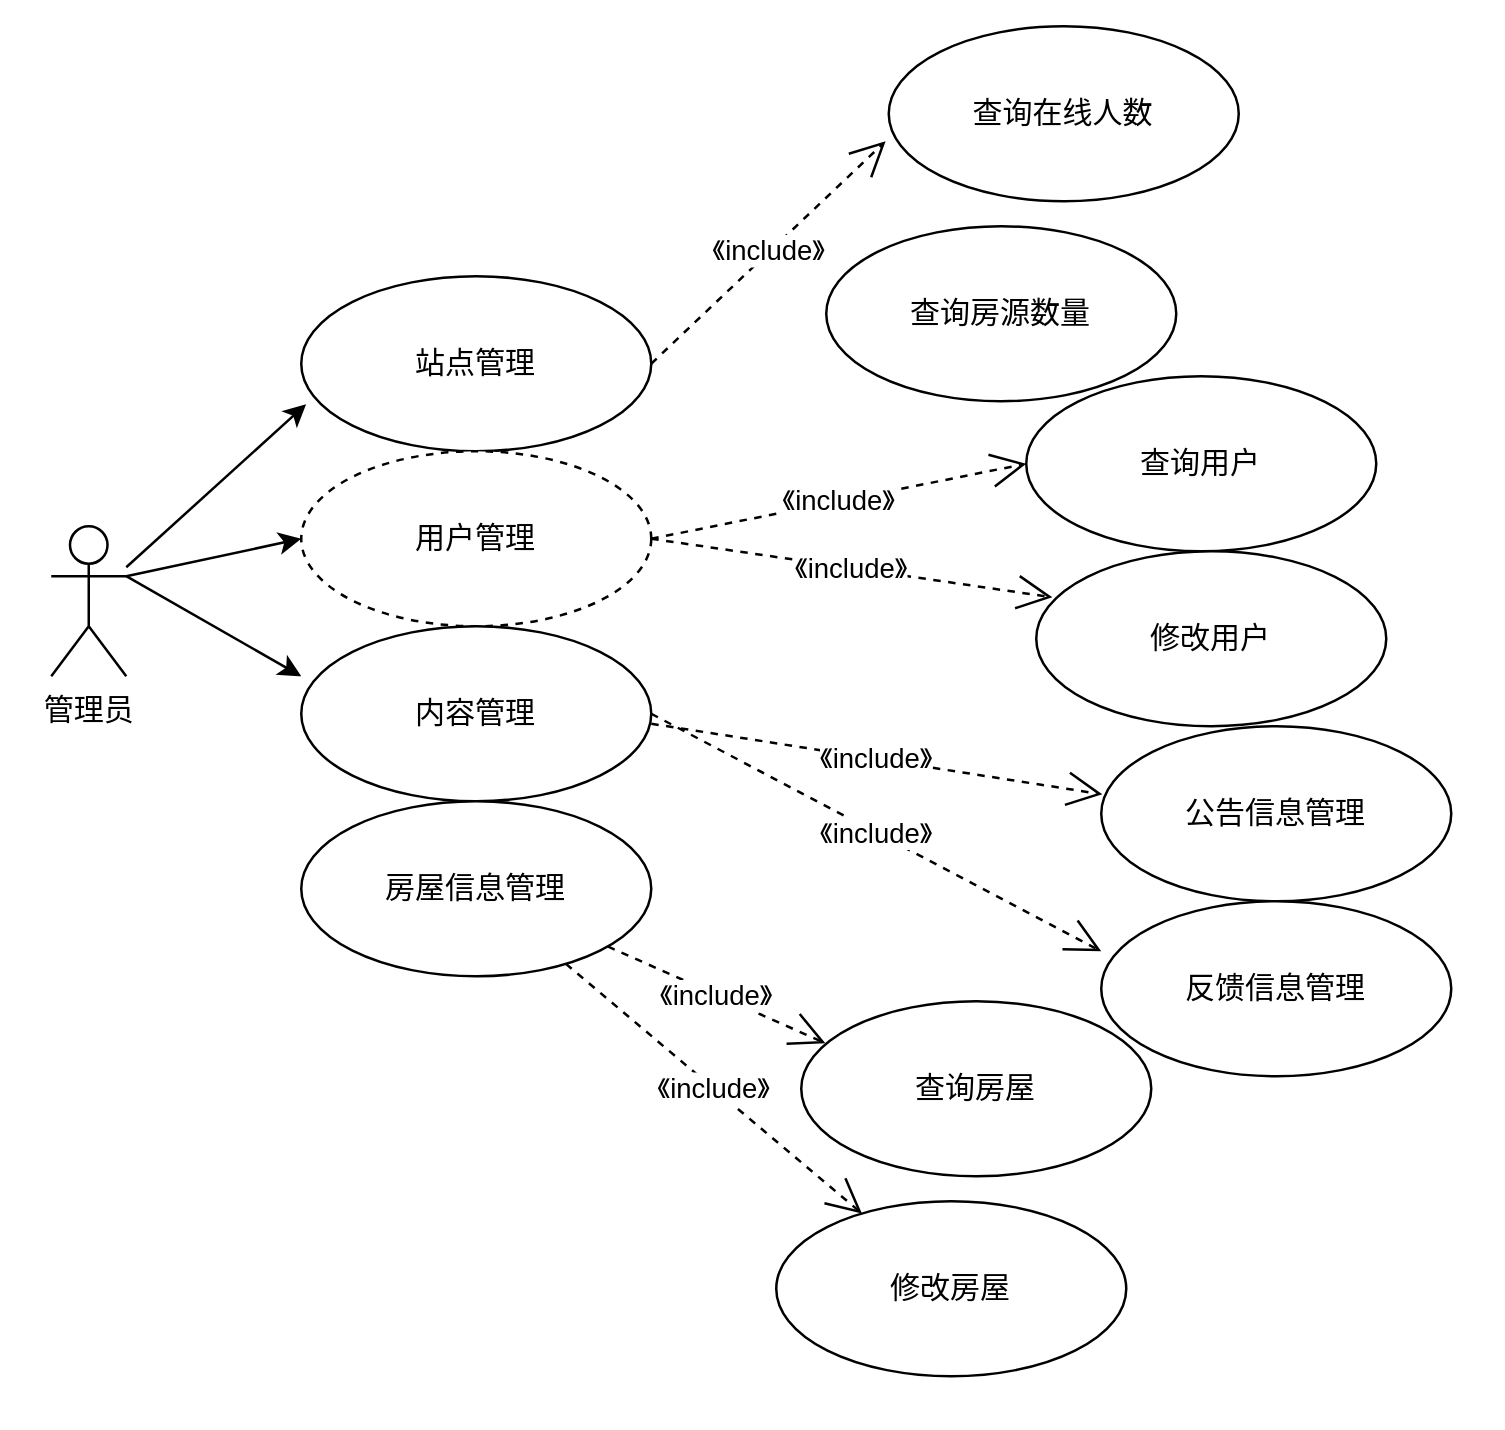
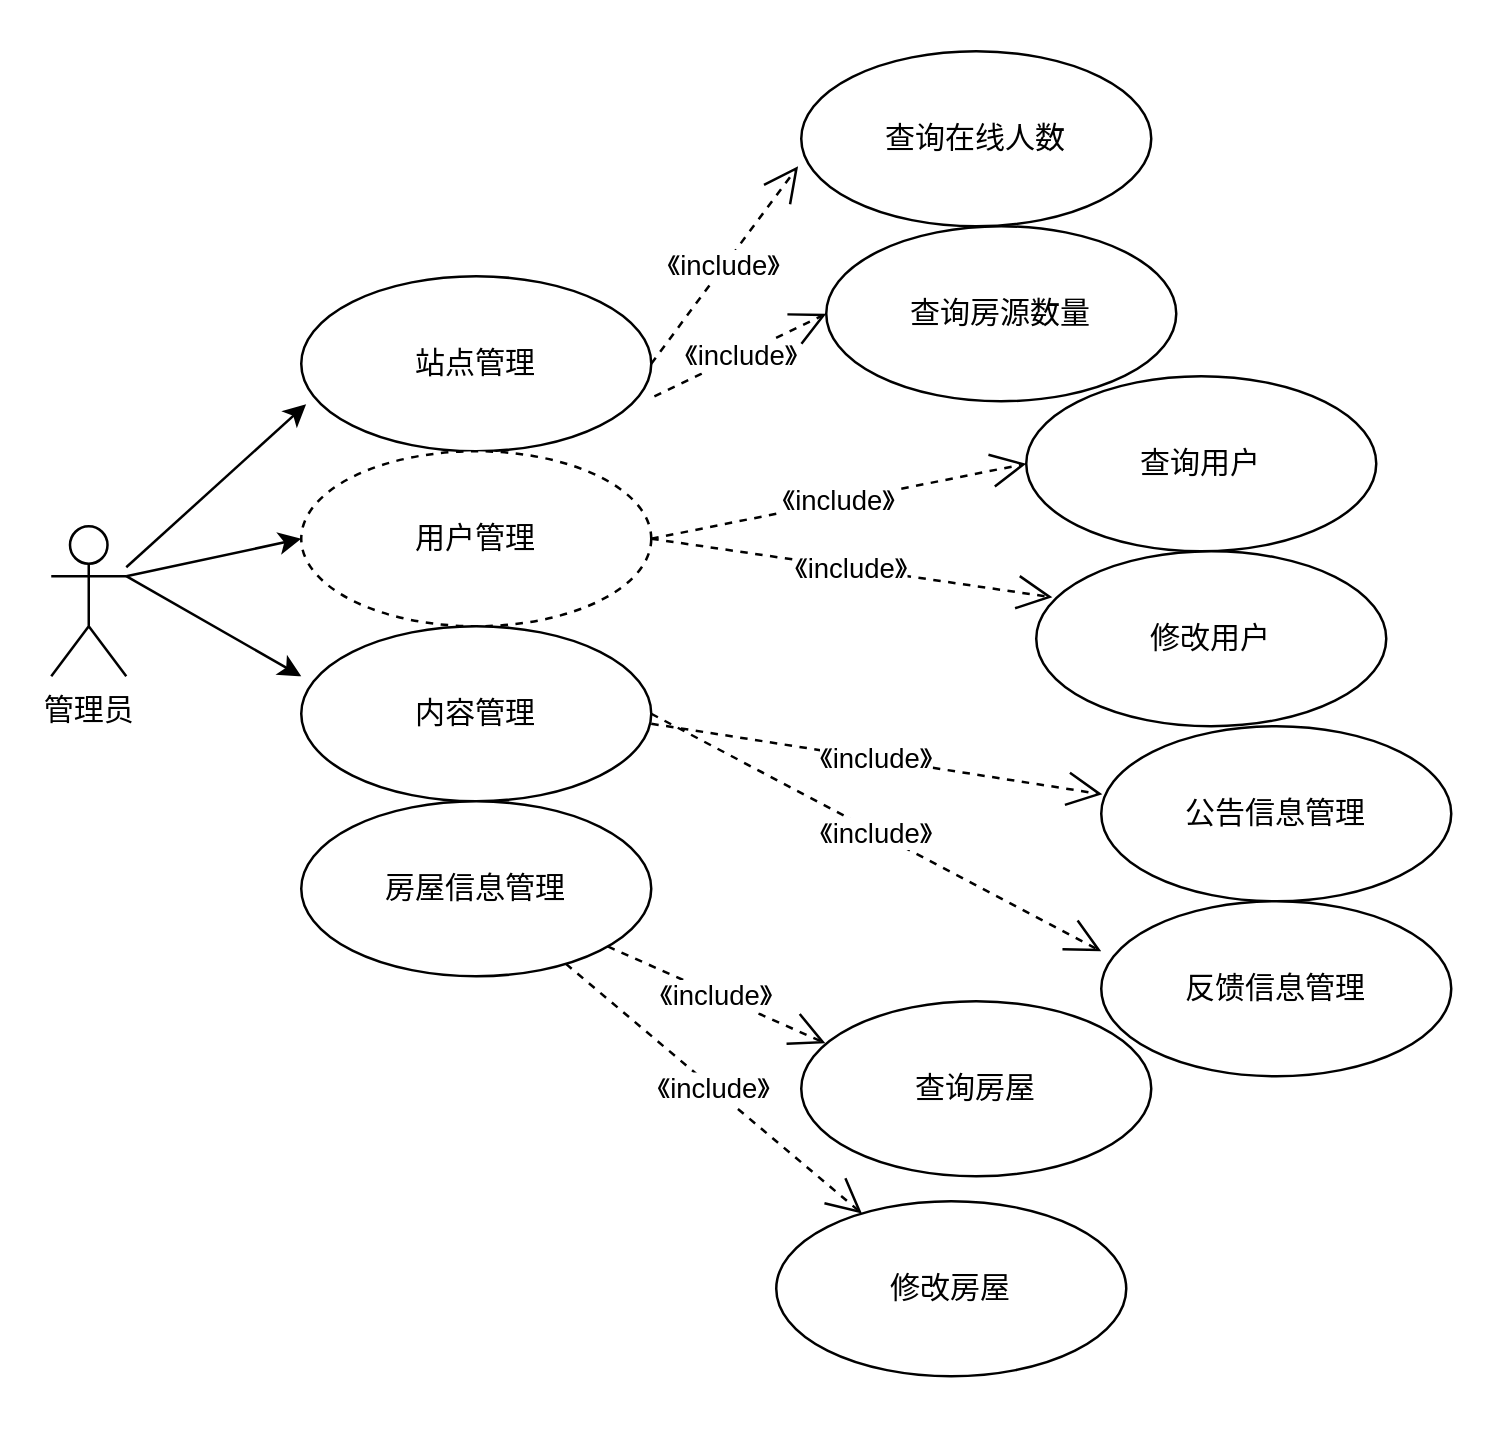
  <mxCell id="0" />
  <mxCell id="1" parent="0" />
  <mxCell id="2" value="管理员" style="shape=umlActor;verticalLabelPosition=bottom;verticalAlign=top;html=1;outlineConnect=0;" vertex="1" parent="1"><mxGeometry x="20" y="210" width="30" height="60" as="geometry" /></mxCell>
  <mxCell id="3" value="站点管理" style="ellipse;whiteSpace=wrap;html=1;" vertex="1" parent="1"><mxGeometry x="120" y="110" width="140" height="70" as="geometry" /></mxCell>
  <mxCell id="4" value="用户管理" style="ellipse;whiteSpace=wrap;html=1;dashed=1;" vertex="1" parent="1"><mxGeometry x="120" y="180" width="140" height="70" as="geometry" /></mxCell>
  <mxCell id="5" value="内容管理" style="ellipse;whiteSpace=wrap;html=1;" vertex="1" parent="1"><mxGeometry x="120" y="250" width="140" height="70" as="geometry" /></mxCell>
  <mxCell id="6" value="房屋信息管理" style="ellipse;whiteSpace=wrap;html=1;" vertex="1" parent="1"><mxGeometry x="120" y="320" width="140" height="70" as="geometry" /></mxCell>
- <mxCell id="7" value="查询在线人数" style="ellipse;whiteSpace=wrap;html=1;" vertex="1" parent="1"><mxGeometry x="355" y="10" width="140" height="70" as="geometry" /></mxCell>
+ <mxCell id="7" value="查询在线人数" style="ellipse;whiteSpace=wrap;html=1;" vertex="1" parent="1"><mxGeometry x="320" y="20" width="140" height="70" as="geometry" /></mxCell>
  <mxCell id="8" value="查询房源数量" style="ellipse;whiteSpace=wrap;html=1;" vertex="1" parent="1"><mxGeometry x="330" y="90" width="140" height="70" as="geometry" /></mxCell>
  <mxCell id="9" value="查询用户" style="ellipse;whiteSpace=wrap;html=1;" vertex="1" parent="1"><mxGeometry x="410" y="150" width="140" height="70" as="geometry" /></mxCell>
  <mxCell id="10" value="修改用户" style="ellipse;whiteSpace=wrap;html=1;" vertex="1" parent="1"><mxGeometry x="414" y="220" width="140" height="70" as="geometry" /></mxCell>
  <mxCell id="11" value="查询房屋" style="ellipse;whiteSpace=wrap;html=1;" vertex="1" parent="1"><mxGeometry x="320" y="400" width="140" height="70" as="geometry" /></mxCell>
  <mxCell id="12" value="修改房屋" style="ellipse;whiteSpace=wrap;html=1;" vertex="1" parent="1"><mxGeometry x="310" y="480" width="140" height="70" as="geometry" /></mxCell>
  <mxCell id="13" value="《include》" style="endArrow=open;endSize=12;dashed=1;html=1;rounded=0;entryX=-0.009;entryY=0.657;entryDx=0;entryDy=0;entryPerimeter=0;exitX=1;exitY=0.5;exitDx=0;exitDy=0;" edge="1" parent="1" source="3" target="7"><mxGeometry width="160" relative="1" as="geometry"><mxPoint x="190" y="270" as="sourcePoint" /><mxPoint x="350" y="270" as="targetPoint" /></mxGeometry></mxCell>
+ <mxCell id="14" value="《include》" style="endArrow=open;endSize=12;dashed=1;html=1;rounded=0;entryX=0;entryY=0.5;entryDx=0;entryDy=0;exitX=1.009;exitY=0.686;exitDx=0;exitDy=0;exitPerimeter=0;" edge="1" parent="1" source="3" target="8"><mxGeometry width="160" relative="1" as="geometry"><mxPoint x="270" y="155" as="sourcePoint" /><mxPoint x="349" y="116" as="targetPoint" /></mxGeometry></mxCell>
  <mxCell id="15" value="《include》" style="endArrow=open;endSize=12;dashed=1;html=1;rounded=0;exitX=1;exitY=0.5;exitDx=0;exitDy=0;entryX=0;entryY=0.5;entryDx=0;entryDy=0;" edge="1" parent="1" source="4" target="9"><mxGeometry width="160" relative="1" as="geometry"><mxPoint x="280" y="165" as="sourcePoint" /><mxPoint x="360" y="240" as="targetPoint" /></mxGeometry></mxCell>
  <mxCell id="16" value="《include》" style="endArrow=open;endSize=12;dashed=1;html=1;rounded=0;entryX=0.046;entryY=0.263;entryDx=0;entryDy=0;entryPerimeter=0;exitX=1;exitY=0.5;exitDx=0;exitDy=0;" edge="1" parent="1" source="4" target="10"><mxGeometry width="160" relative="1" as="geometry"><mxPoint x="290" y="175" as="sourcePoint" /><mxPoint x="369" y="136" as="targetPoint" /></mxGeometry></mxCell>
  <mxCell id="17" value="《include》" style="endArrow=open;endSize=12;dashed=1;html=1;rounded=0;entryX=0.069;entryY=0.24;entryDx=0;entryDy=0;entryPerimeter=0;" edge="1" parent="1" source="6" target="11"><mxGeometry width="160" relative="1" as="geometry"><mxPoint x="300" y="185" as="sourcePoint" /><mxPoint x="379" y="146" as="targetPoint" /></mxGeometry></mxCell>
  <mxCell id="18" value="《include》" style="endArrow=open;endSize=12;dashed=1;html=1;rounded=0;" edge="1" parent="1" source="6" target="12"><mxGeometry width="160" relative="1" as="geometry"><mxPoint x="310" y="195" as="sourcePoint" /><mxPoint x="340" y="440" as="targetPoint" /></mxGeometry></mxCell>
  <mxCell id="19" value="公告信息管理" style="ellipse;whiteSpace=wrap;html=1;" vertex="1" parent="1"><mxGeometry x="440" y="290" width="140" height="70" as="geometry" /></mxCell>
  <mxCell id="20" value="反馈信息管理&lt;span style=&quot;color: rgba(0, 0, 0, 0); font-family: monospace; font-size: 0px; text-align: start; text-wrap: nowrap;&quot;&gt;%3CmxGraphModel%3E%3Croot%3E%3CmxCell%20id%3D%220%22%2F%3E%3CmxCell%20id%3D%221%22%20parent%3D%220%22%2F%3E%3CmxCell%20id%3D%222%22%20value%3D%22%E3%80%8Ainclude%E3%80%8B%22%20style%3D%22endArrow%3Dopen%3BendSize%3D12%3Bdashed%3D1%3Bhtml%3D1%3Brounded%3D0%3BentryX%3D-0.009%3BentryY%3D0.657%3BentryDx%3D0%3BentryDy%3D0%3BentryPerimeter%3D0%3BexitX%3D1%3BexitY%3D0.5%3BexitDx%3D0%3BexitDy%3D0%3B%22%20edge%3D%221%22%20parent%3D%221%22%3E%3CmxGeometry%20width%3D%22160%22%20relative%3D%221%22%20as%3D%22geometry%22%3E%3CmxPoint%20x%3D%22400%22%20y%3D%22145%22%20as%3D%22sourcePoint%22%2F%3E%3CmxPoint%20x%3D%22479%22%20y%3D%22106%22%20as%3D%22targetPoint%22%2F%3E%3C%2FmxGeometry%3E%3C%2FmxCell%3E%3C%2Froot%3E%3C%2FmxGraphModel%3E&lt;/span&gt;" style="ellipse;whiteSpace=wrap;html=1;" vertex="1" parent="1"><mxGeometry x="440" y="360" width="140" height="70" as="geometry" /></mxCell>
  <mxCell id="21" value="《include》" style="endArrow=open;endSize=12;dashed=1;html=1;rounded=0;entryX=0.003;entryY=0.389;entryDx=0;entryDy=0;entryPerimeter=0;exitX=1;exitY=0.5;exitDx=0;exitDy=0;" edge="1" parent="1" target="19"><mxGeometry width="160" relative="1" as="geometry"><mxPoint x="260" y="289" as="sourcePoint" /><mxPoint x="339" y="250" as="targetPoint" /></mxGeometry></mxCell>
  <mxCell id="22" value="《include》" style="endArrow=open;endSize=12;dashed=1;html=1;rounded=0;entryX=0;entryY=0.286;entryDx=0;entryDy=0;entryPerimeter=0;exitX=1;exitY=0.5;exitDx=0;exitDy=0;" edge="1" parent="1" source="5" target="20"><mxGeometry width="160" relative="1" as="geometry"><mxPoint x="330" y="215" as="sourcePoint" /><mxPoint x="409" y="176" as="targetPoint" /></mxGeometry></mxCell>
  <mxCell id="23" value="" style="endArrow=classic;html=1;rounded=0;entryX=0.014;entryY=0.731;entryDx=0;entryDy=0;entryPerimeter=0;" edge="1" parent="1" source="2" target="3"><mxGeometry width="50" height="50" relative="1" as="geometry"><mxPoint x="250" y="300" as="sourcePoint" /><mxPoint x="300" y="250" as="targetPoint" /></mxGeometry></mxCell>
  <mxCell id="24" value="" style="endArrow=classic;html=1;rounded=0;entryX=0;entryY=0.5;entryDx=0;entryDy=0;exitX=1;exitY=0.333;exitDx=0;exitDy=0;exitPerimeter=0;" edge="1" parent="1" source="2" target="4"><mxGeometry width="50" height="50" relative="1" as="geometry"><mxPoint x="250" y="300" as="sourcePoint" /><mxPoint x="300" y="250" as="targetPoint" /></mxGeometry></mxCell>
  <mxCell id="25" value="" style="endArrow=classic;html=1;rounded=0;entryX=0;entryY=0.286;entryDx=0;entryDy=0;entryPerimeter=0;exitX=1;exitY=0.333;exitDx=0;exitDy=0;exitPerimeter=0;" edge="1" parent="1" source="2" target="5"><mxGeometry width="50" height="50" relative="1" as="geometry"><mxPoint x="250" y="300" as="sourcePoint" /><mxPoint x="300" y="250" as="targetPoint" /></mxGeometry></mxCell>
